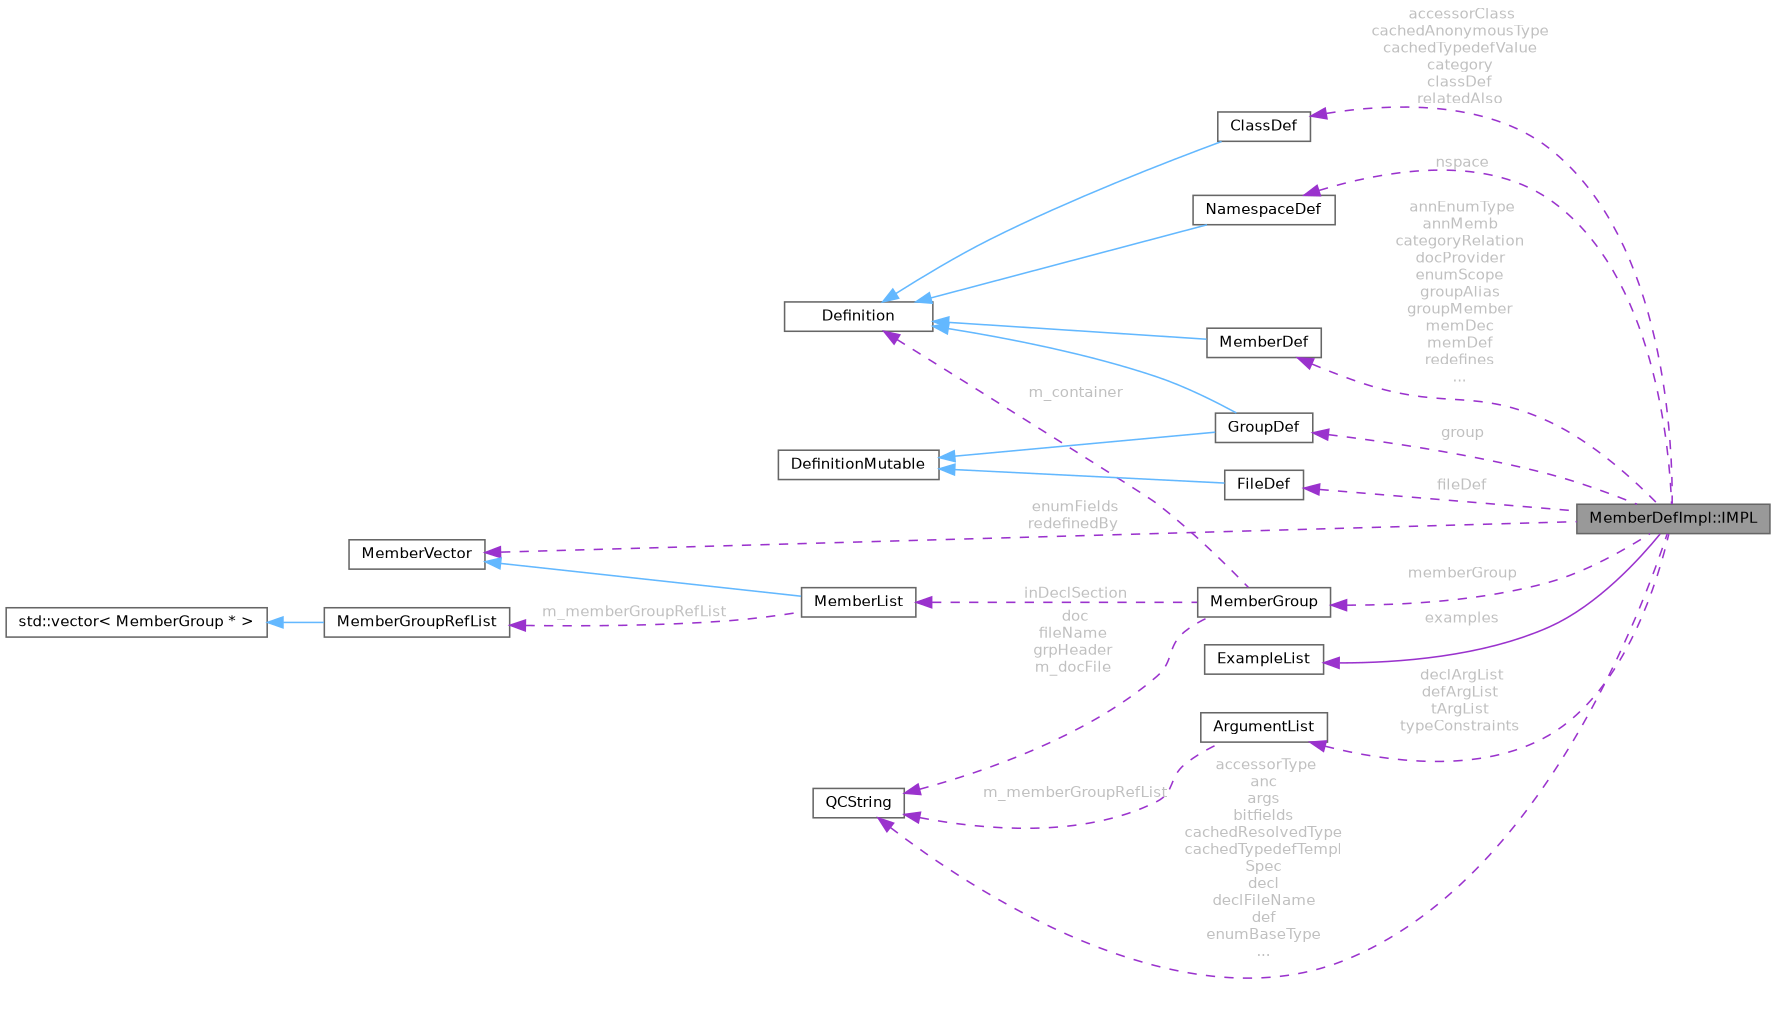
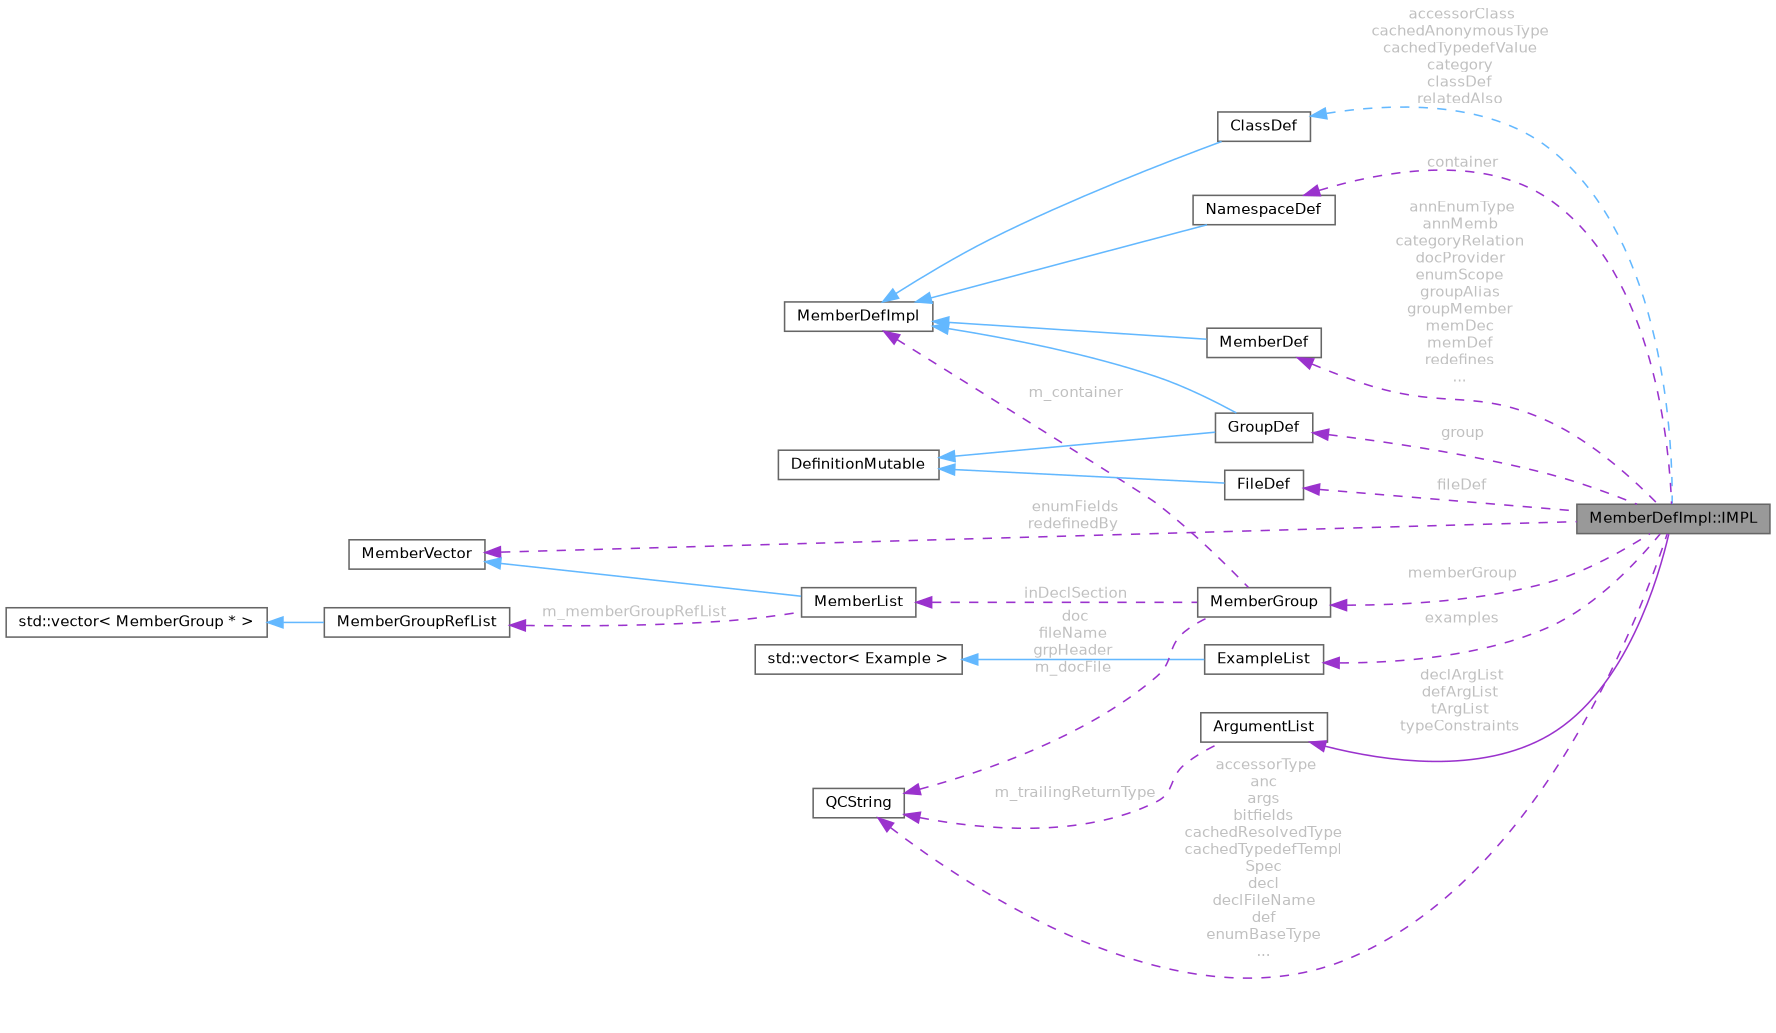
  digraph {
    rankdir=LR
    node [color=gray40 fillcolor=white fontname=Helvetica fontsize=10 shape=box style=filled]
    edge [color=darkorchid3 dir=back fontcolor=grey fontname=Helvetica fontsize=10 labelfontname=Helvetica labelfontsize=10 style=dashed]
    n1 [fillcolor=grey60 fontcolor=black height=0.2 label="MemberDefImpl::IMPL" width=0.4]
    n2 [height=0.2 label=ClassDef width=0.4]
-   n3 [height=0.2 label=Definition width=0.4]
+   n3 [height=0.2 label=MemberDefImpl width=0.4]
    n4 [height=0.2 label=NamespaceDef width=0.4]
    n5 [height=0.2 label=MemberDef width=0.4]
    n6 [height=0.2 label=MemberGroup width=0.4]
    n7 [height=0.2 label=GroupDef width=0.4]
    n8 [height=0.2 label=FileDef width=0.4]
    n9 [height=0.2 label=DefinitionMutable width=0.4]
    n10 [height=0.2 label=MemberVector width=0.4]
    n11 [height=0.2 label=MemberList width=0.4]
    n12 [height=0.2 label=ExampleList width=0.4]
+   n13 [height=0.2 label="std::vector\< Example \>" width=0.4]
    n14 [height=0.2 label=QCString width=0.4]
    n15 [height=0.2 label=ArgumentList width=0.4]
    n16 [height=0.2 label=MemberGroupRefList width=0.4]
    n17 [height=0.2 label="std::vector\< MemberGroup * \>" width=0.4]
-   n2 -> n1 [label=" accessorClass\ncachedAnonymousType\ncachedTypedefValue\ncategory\nclassDef\nrelatedAlso"]
+   n2 -> n1 [color=steelblue1 label=" accessorClass\ncachedAnonymousType\ncachedTypedefValue\ncategory\nclassDef\nrelatedAlso"]
    n3 -> n2 [color=steelblue1 style=solid fontcolor=""]
    n3 -> n4 [color=steelblue1 style=solid fontcolor=""]
    n3 -> n5 [color=steelblue1 style=solid fontcolor=""]
    n3 -> n6 [label=" m_container"]
    n3 -> n7 [color=steelblue1 style=solid fontcolor=""]
-   n4 -> n1 [label=" nspace"]
+   n4 -> n1 [label=" container"]
    n5 -> n1 [label=" annEnumType\nannMemb\ncategoryRelation\ndocProvider\nenumScope\ngroupAlias\ngroupMember\nmemDec\nmemDef\nredefines\n..."]
    n6 -> n1 [label=" memberGroup"]
    n7 -> n1 [label=" group"]
    n8 -> n1 [label=" fileDef"]
    n9 -> n7 [color=steelblue1 style=solid fontcolor=""]
    n9 -> n8 [color=steelblue1 style=solid fontcolor=""]
    n10 -> n1 [label=" enumFields\nredefinedBy"]
    n10 -> n11 [color=steelblue1 style=solid fontcolor=""]
    n11 -> n6 [label=" inDeclSection"]
-   n12 -> n1 [label=" examples" style=solid]
+   n12 -> n1 [label=" examples"]
+   n13 -> n12 [color=steelblue1 style=solid fontcolor=""]
    n14 -> n1 [label=" accessorType\nanc\nargs\nbitfields\ncachedResolvedType\ncachedTypedefTempl\lSpec\ndecl\ndeclFileName\ndef\nenumBaseType\n..."]
    n14 -> n6 [label=" doc\nfileName\ngrpHeader\nm_docFile"]
-   n14 -> n15 [label=" m_memberGroupRefList"]
-   n15 -> n1 [label=" declArgList\ndefArgList\ntArgList\ntypeConstraints"]
+   n14 -> n15 [label=" m_trailingReturnType"]
+   n15 -> n1 [label=" declArgList\ndefArgList\ntArgList\ntypeConstraints" style=solid]
    n16 -> n11 [label=" m_memberGroupRefList"]
    n17 -> n16 [color=steelblue1 style=solid fontcolor=""]
  }
